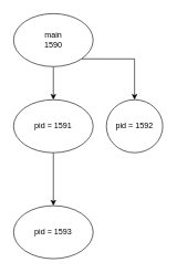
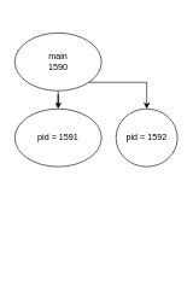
  <mxCell id="0" style=";html=1;" />
  <mxCell id="1" style=";html=1;" parent="0" />
  <mxCell id="2" style="edgeStyle=orthogonalEdgeStyle;rounded=0;orthogonalLoop=1;jettySize=auto;html=1;exitX=0.5;exitY=1;exitDx=0;exitDy=0;" edge="1" parent="1" source="4" target="6"><mxGeometry relative="1" as="geometry" /></mxCell>
  <mxCell id="3" style="edgeStyle=orthogonalEdgeStyle;rounded=0;orthogonalLoop=1;jettySize=auto;html=1;exitX=1;exitY=1;exitDx=0;exitDy=0;" edge="1" parent="1" source="4" target="7"><mxGeometry relative="1" as="geometry" /></mxCell>
- <mxCell id="4" value="main&lt;br&gt;1590" style="ellipse;whiteSpace=wrap;html=1;" vertex="1" parent="1"><mxGeometry x="20" y="20" width="120" height="80" as="geometry" /></mxCell>
- <mxCell id="5" style="edgeStyle=orthogonalEdgeStyle;rounded=0;orthogonalLoop=1;jettySize=auto;html=1;exitX=0.5;exitY=1;exitDx=0;exitDy=0;entryX=0.5;entryY=0;entryDx=0;entryDy=0;" edge="1" parent="1" source="6" target="8"><mxGeometry relative="1" as="geometry" /></mxCell>
+ <mxCell id="4" value="main&lt;br&gt;1590" style="ellipse;whiteSpace=wrap;html=1;" vertex="1" parent="1"><mxGeometry x="20" y="45" width="120" height="80" as="geometry" /></mxCell>
  <mxCell id="6" value="pid = 1591" style="ellipse;whiteSpace=wrap;html=1;" vertex="1" parent="1"><mxGeometry x="20" y="150" width="120" height="80" as="geometry" /></mxCell>
  <mxCell id="7" value="pid = 1592" style="ellipse;whiteSpace=wrap;html=1;" vertex="1" parent="1"><mxGeometry x="160" y="150" width="85" height="80" as="geometry" /></mxCell>
- <mxCell id="8" value="pid = 1593" style="ellipse;whiteSpace=wrap;html=1;" vertex="1" parent="1"><mxGeometry x="20" y="310" width="120" height="80" as="geometry" /></mxCell>
